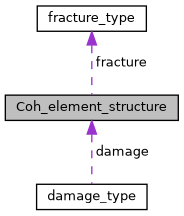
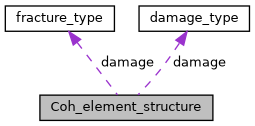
  digraph {
    node [color=black fillcolor=white fontname=Helvetica fontsize=10 shape=record style=filled]
    edge [color=darkorchid3 dir=back fontname=Helvetica fontsize=10 labelfontname=Helvetica labelfontsize=10 style=dashed]
    n1 [fillcolor=grey75 fontcolor=black height=0.2 label=Coh_element_structure width=0.4]
    n2 [height=0.2 label=fracture_type width=0.4]
    n3 [height=0.2 label=damage_type width=0.4]
-   n2 -> n1 [label=" fracture"]
-   n1 -> n3 [label=" damage"]
+   n2 -> n1 [label=" damage"]
+   n3 -> n1 [label=" damage"]
  }
